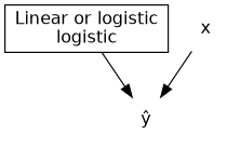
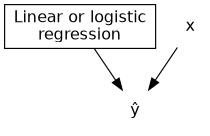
  digraph {
    rankdir=TB
    node [fontname=DejaVuSans shape=plaintext]
-   n1 [label="Linear or logistic\nlogistic" shape=box width=0]
+   n1 [label="Linear or logistic\nregression" shape=box width=0]
    n2 [label="ŷ" width=0]
    x [width=0]
    n1 -> n2
    x -> n2
  }
